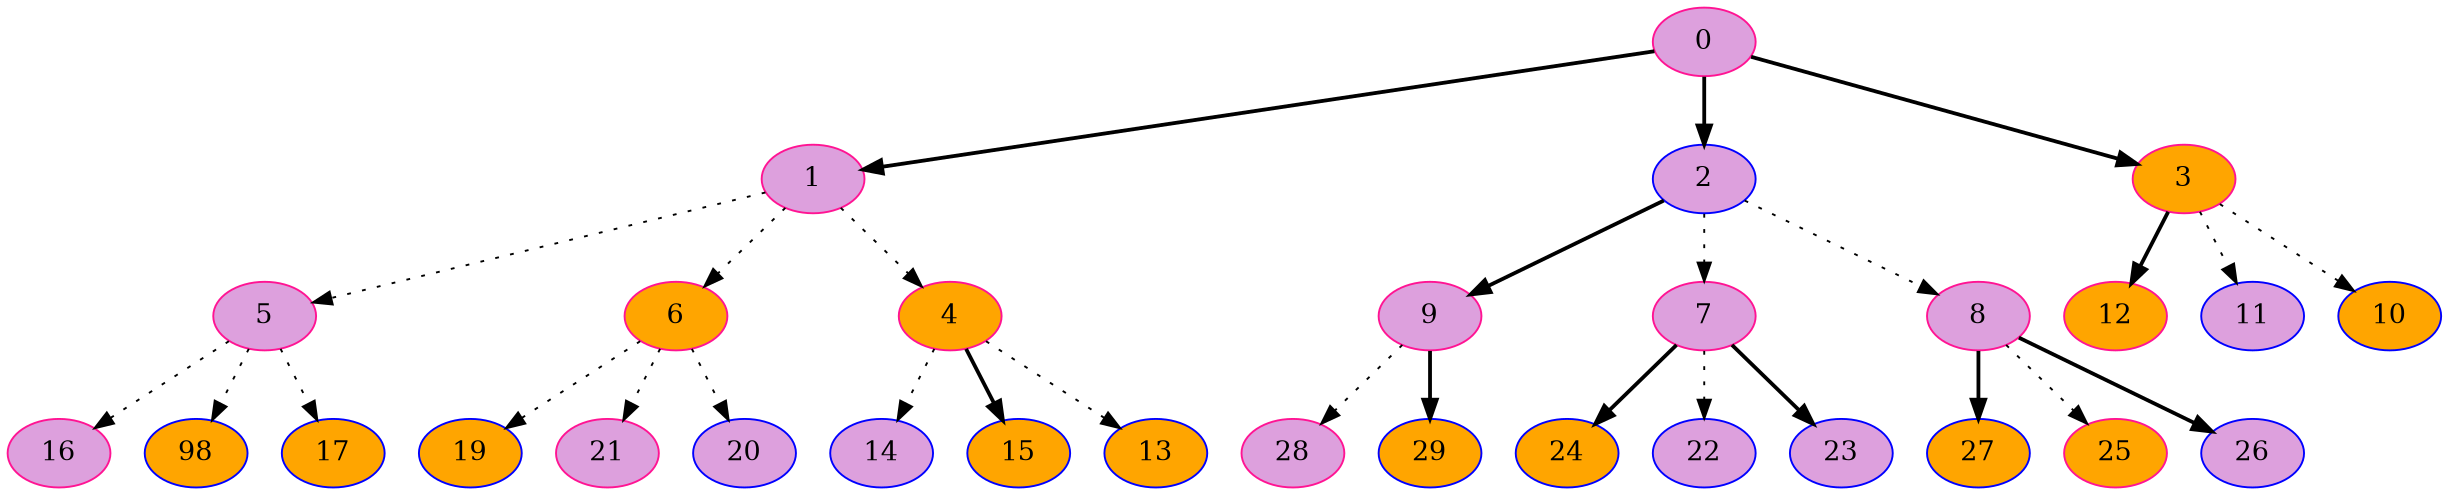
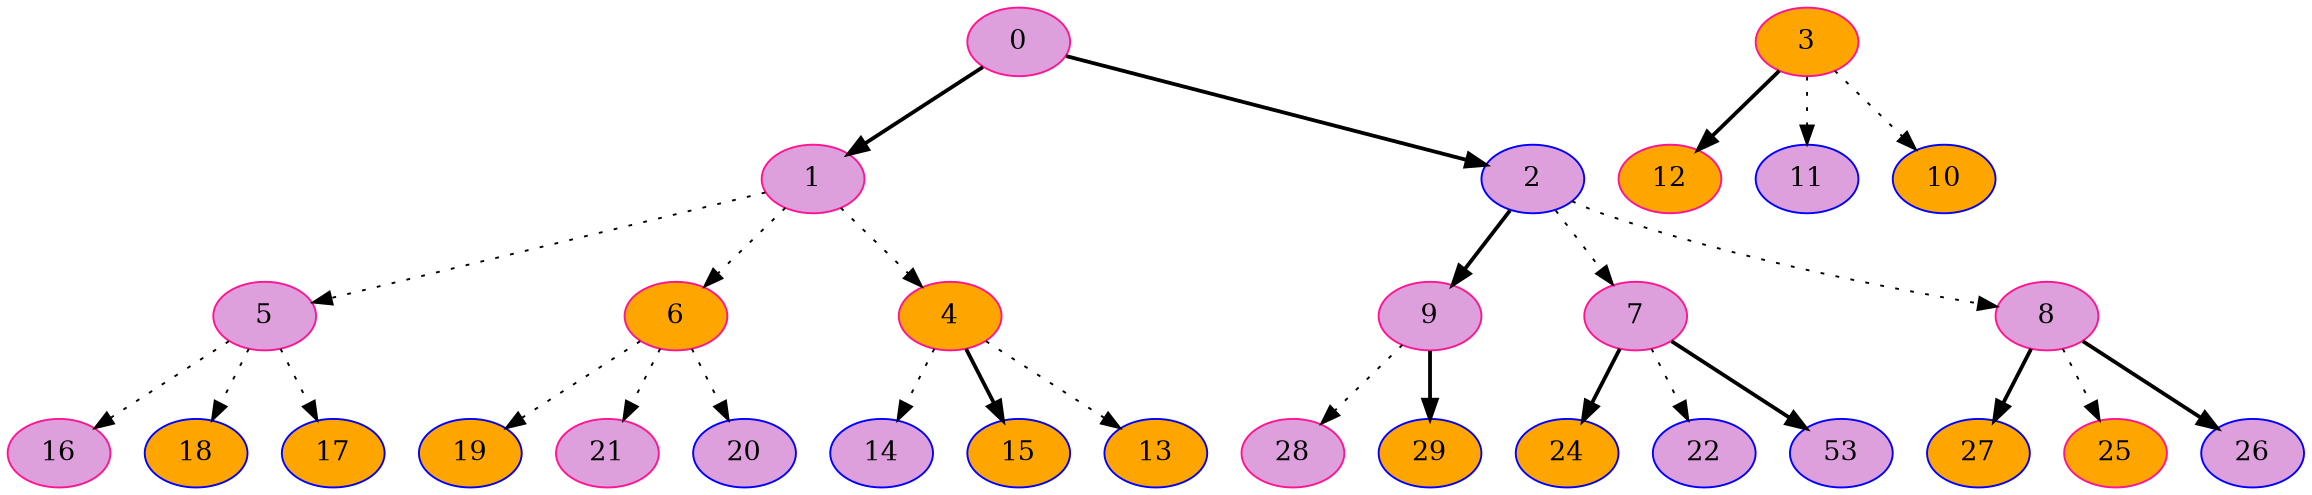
  digraph {
    node [Weight=3 color=blue fillcolor=plum style=filled]
    edge [Weight=5 style=dotted]
    0 [Weight=10 color=deeppink]
    1 [Weight=10 color=deeppink]
    2
    3 [Weight=9 color=deeppink fillcolor=orange]
    5 [Weight=7 color=deeppink]
    6 [color=deeppink fillcolor=orange]
    4 [Weight=5 color=deeppink fillcolor=orange]
    9 [color=deeppink]
    7 [Weight=2 color=deeppink]
    8 [Weight=2 color=deeppink]
    12 [Weight=10 color=deeppink fillcolor=orange]
    11 [Weight=7]
    10 [Weight=5 fillcolor=orange]
    16 [Weight=10 color=deeppink]
-   18 [Weight=4 fillcolor=orange label=98]
+   18 [Weight=4 fillcolor=orange]
    17 [fillcolor=orange]
    19 [Weight=9 fillcolor=orange]
    21 [Weight=9 color=deeppink]
    20 [Weight=7]
    14 [Weight=5]
    15 [Weight=4 fillcolor=orange]
    13 [fillcolor=orange]
    28 [Weight=8 color=deeppink]
    29 [Weight=2 fillcolor=orange]
    24 [Weight=9 fillcolor=orange]
    22 [Weight=5]
-   23 [Weight=5]
+   23 [Weight=5 label=53]
    27 [Weight=7 fillcolor=orange]
    25 [Weight=4 color=deeppink fillcolor=orange]
    26 [Weight=2]
    0 -> 1 [style=bold]
    0 -> 2 [Weight=9 style=bold]
-   0 -> 3 [Weight=2 style=bold]
    1 -> 5 [Weight=3]
    1 -> 6 [Weight=8]
    1 -> 4 [Weight=4]
    2 -> 9 [Weight=2 style=bold]
    2 -> 7 [Weight=8]
    2 -> 8 [Weight=8]
    3 -> 12 [Weight=7 style=bold]
    3 -> 11 [Weight=6]
    3 -> 10 [Weight=10]
    5 -> 16 [Weight=4]
    5 -> 18
    5 -> 17
    6 -> 19
    6 -> 21
    6 -> 20 [Weight=7]
    4 -> 14 [Weight=6]
    4 -> 15 [Weight=4 style=bold]
    4 -> 13 [Weight=8]
    9 -> 28 [Weight=6]
    9 -> 29 [Weight=4 style=bold]
    7 -> 24 [style=bold]
    7 -> 22 [Weight=2]
    7 -> 23 [Weight=8 style=bold]
    8 -> 27 [style=bold]
    8 -> 25 [Weight=8]
    8 -> 26 [Weight=8 style=bold]
  }
